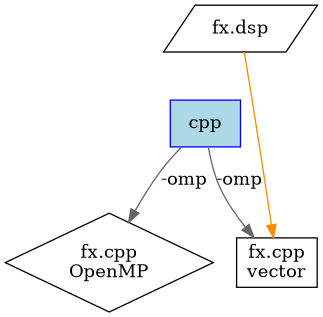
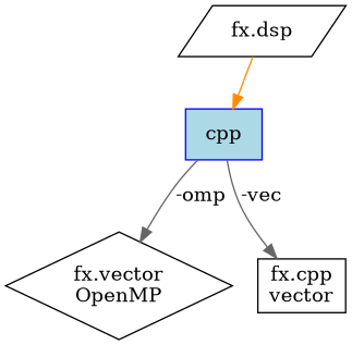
  strict digraph {
    root=dsp
    node [shape=box]
    edge [color=gray40]
    n1 [label="fx.dsp" shape=parallelogram]
    n2 [color=blue fillcolor=lightblue label=cpp style=filled]
    n3 [label="fx.cpp\nvector"]
-   n4 [label="fx.cpp\nOpenMP" shape=diamond]
-   n1 -> n3 [color=darkorange weight=10]
-   n2 -> n3 [label="-omp"]
+   n4 [label="fx.vector\nOpenMP" shape=diamond]
+   n1 -> n2 [color=darkorange weight=10]
+   n2 -> n3 [label="-vec"]
    n2 -> n4 [label="-omp"]
  }
